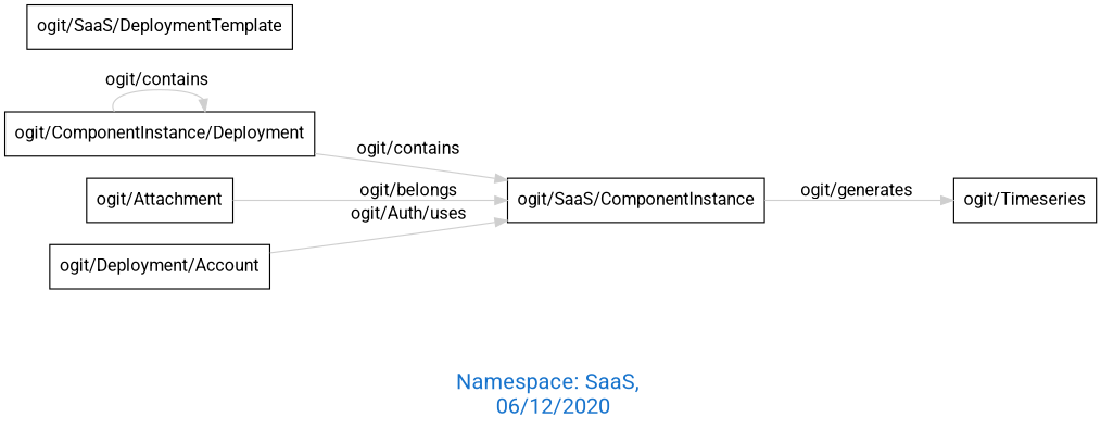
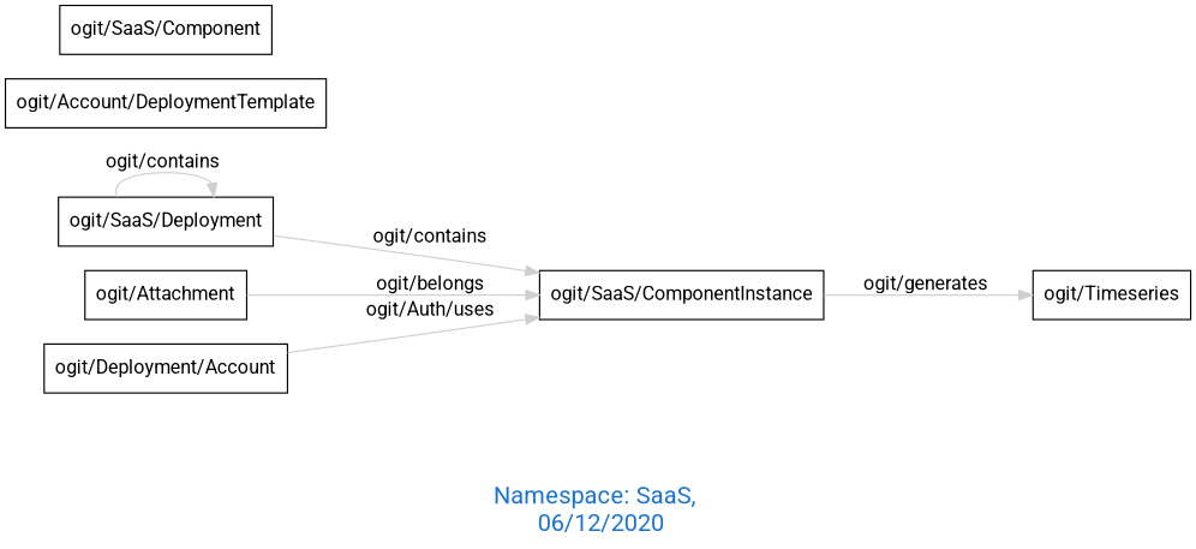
  digraph {
    fontcolor=dodgerblue3
    fontname=Roboto
    fontsize=18
    label="\n\n\nNamespace: SaaS, \n 06/12/2020"
    rankdir=LR
    node [fontname=Roboto shape=polygon]
    edge [color=gray81 fontname=Roboto]
-   "ogit/SaaS/Deployment" [label="ogit/ComponentInstance/Deployment"]
+   "ogit/SaaS/Deployment"
    "ogit/SaaS/ComponentInstance"
    "ogit/Timeseries"
-   "ogit/SaaS/DeploymentTemplate"
+   "ogit/SaaS/DeploymentTemplate" [label="ogit/Account/DeploymentTemplate"]
+   "ogit/SaaS/Component"
    "ogit/Attachment"
    n7 [label="ogit/Deployment/Account"]
    "ogit/SaaS/Deployment" -> "ogit/SaaS/Deployment" [label="   ogit/contains    "]
    "ogit/SaaS/Deployment" -> "ogit/SaaS/ComponentInstance" [label="   ogit/contains    "]
    "ogit/SaaS/ComponentInstance" -> "ogit/Timeseries" [label="   ogit/generates    "]
    "ogit/Attachment" -> "ogit/SaaS/ComponentInstance" [label="   ogit/belongs    "]
    n7 -> "ogit/SaaS/ComponentInstance" [label="   ogit/Auth/uses    "]
  }
